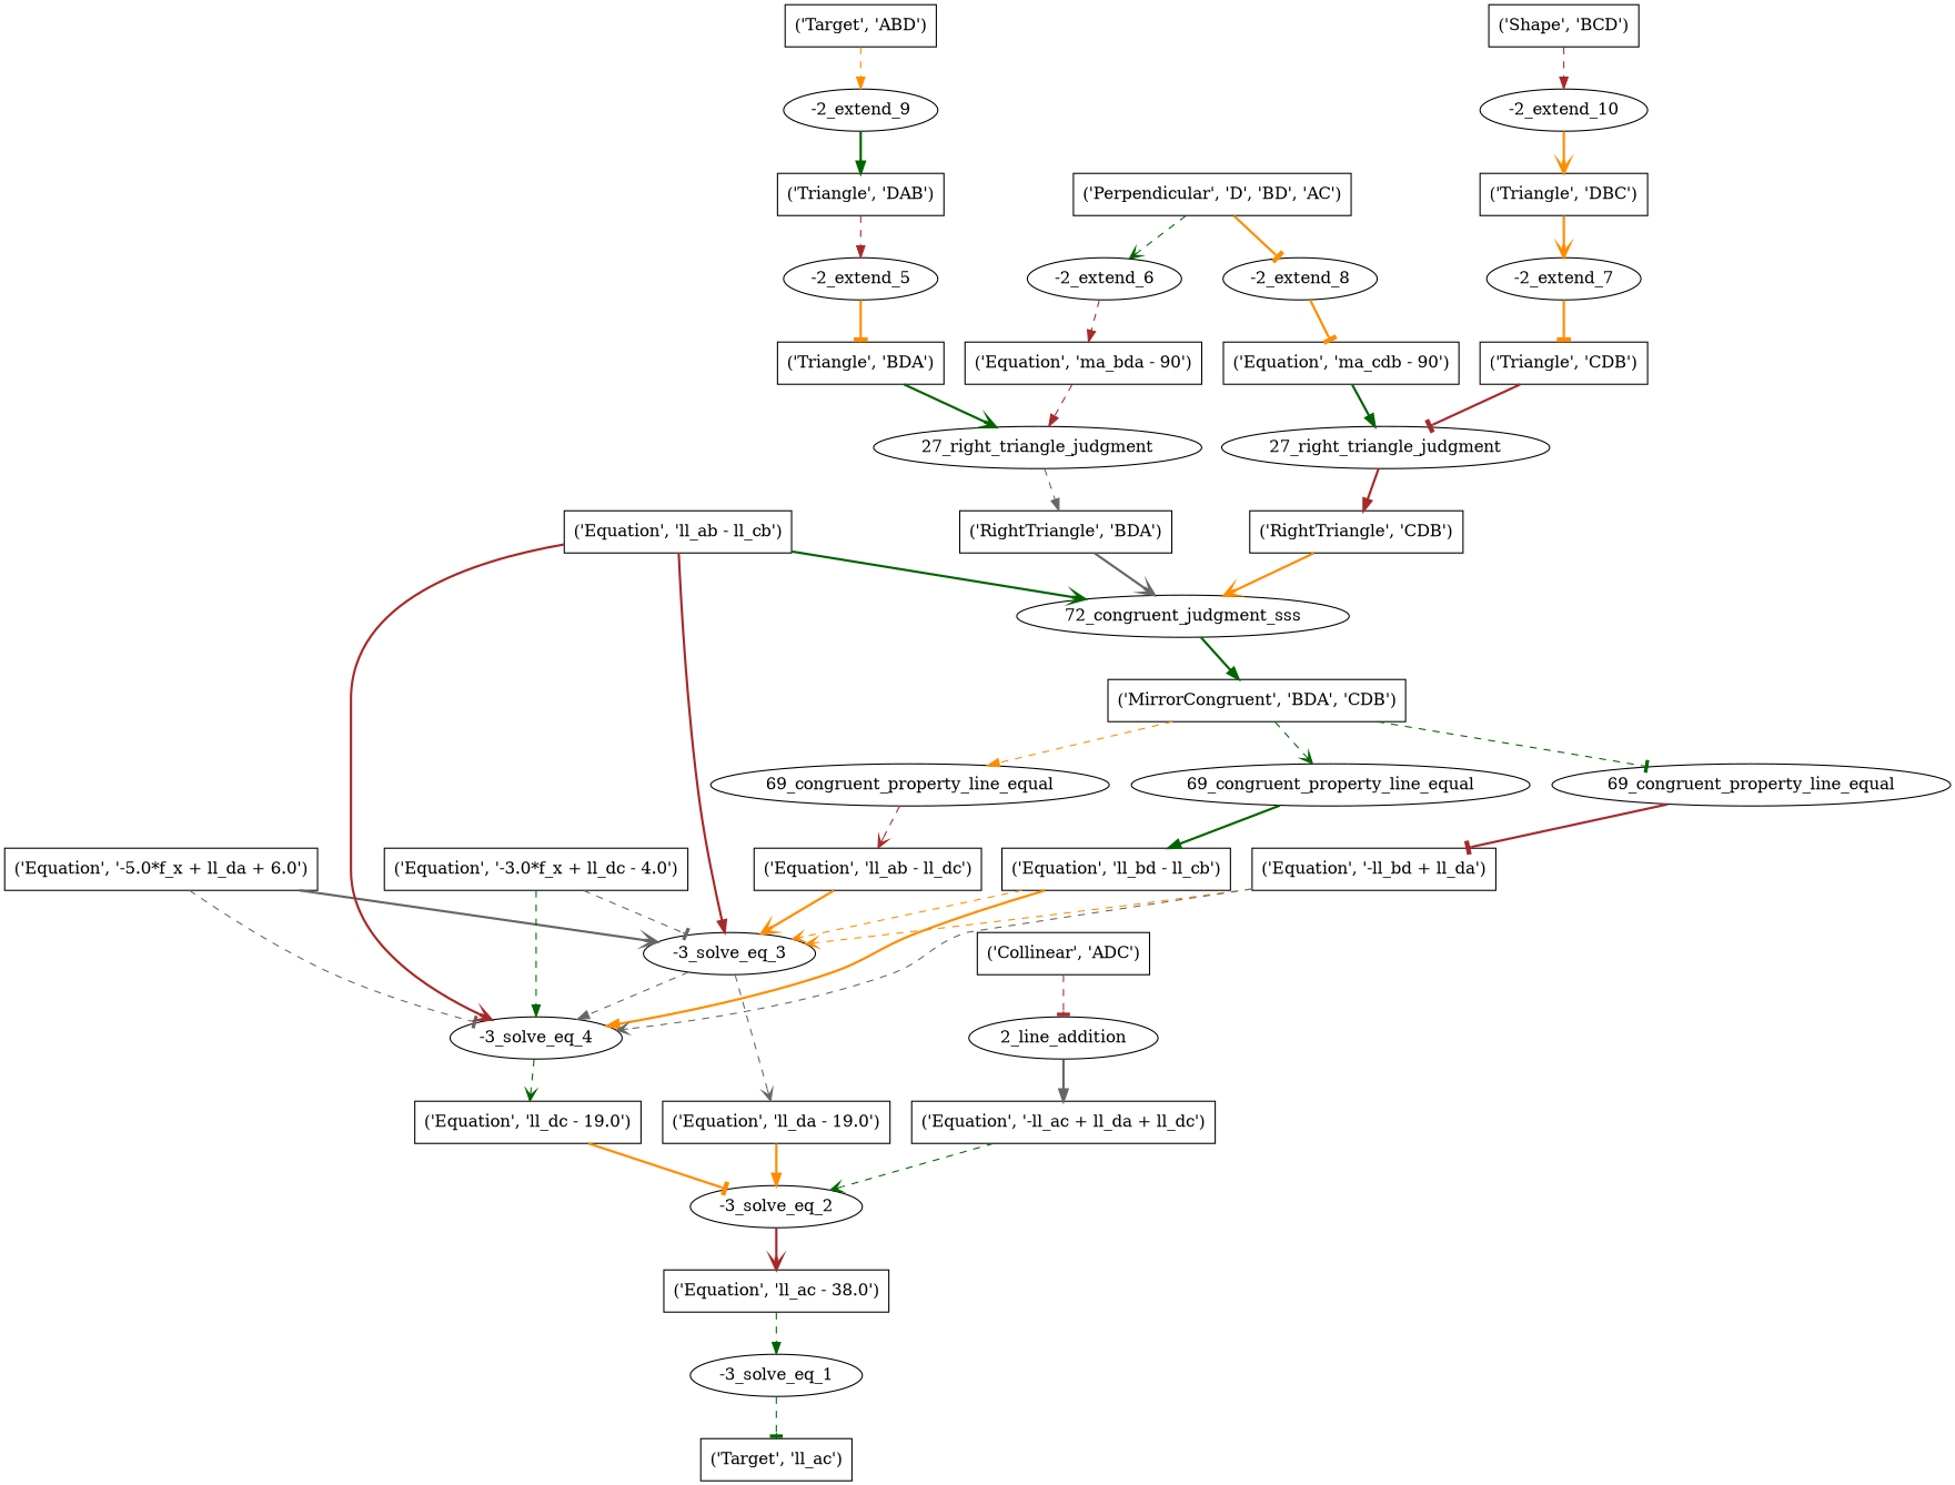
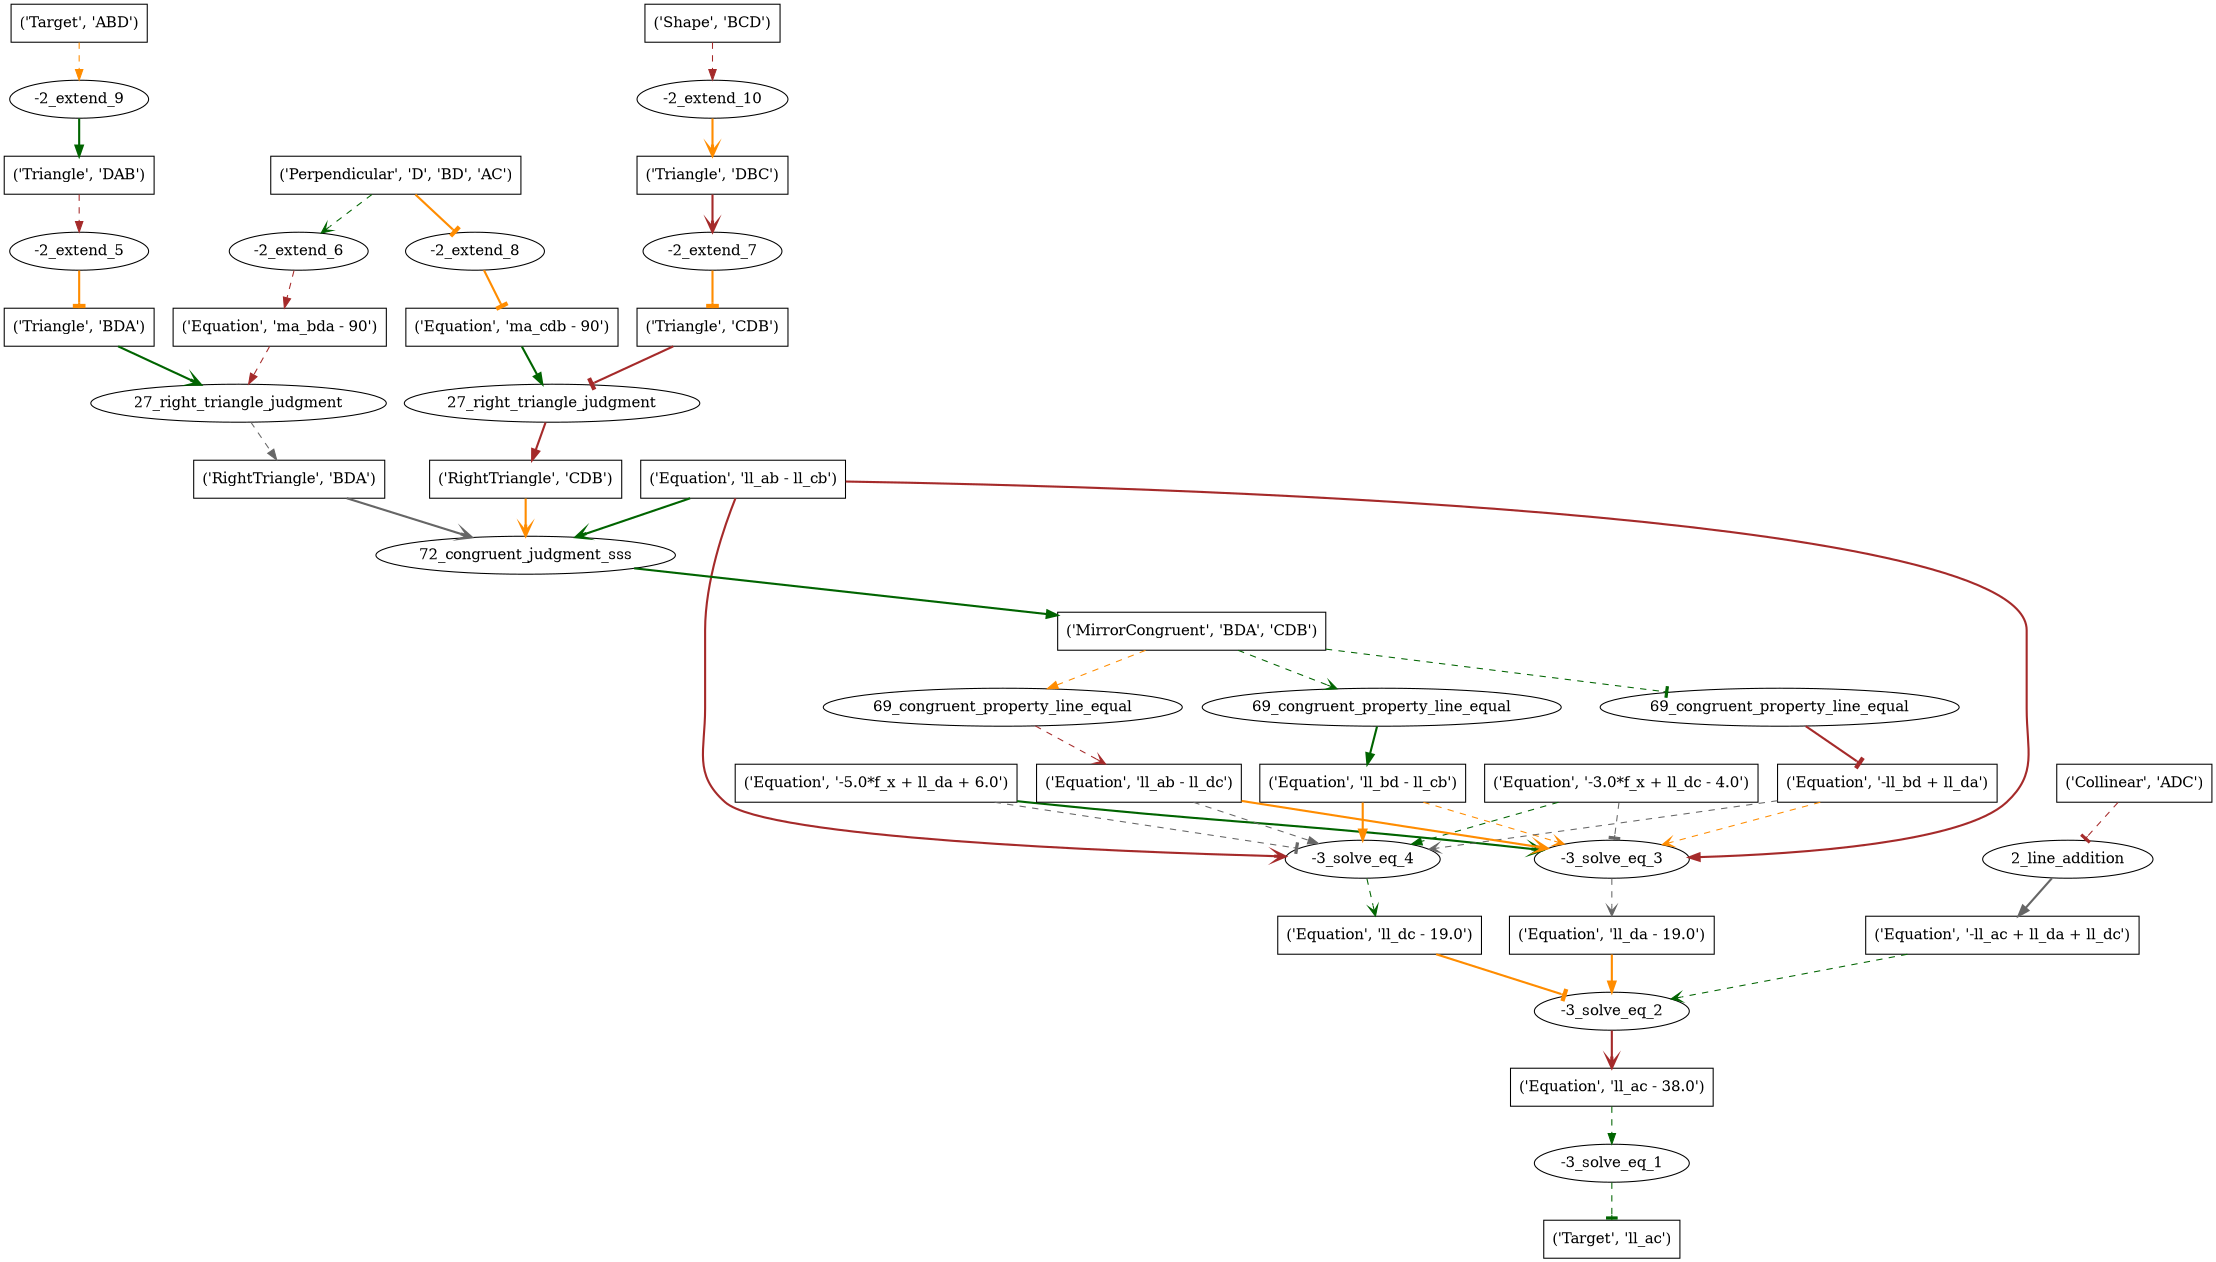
  digraph {
    node [shape=box]
    edge [arrowhead=normal color=darkgreen style=bold]
    n1 [label="('Target', 'll_ac')"]
    n2 [label="-3_solve_eq_1" shape=""]
    n3 [label="('Equation', 'll_ac - 38.0')"]
    n4 [label="-3_solve_eq_2" shape=""]
    n5 [label="('Equation', 'll_da - 19.0')"]
    n6 [label="('Equation', 'll_dc - 19.0')"]
    n7 [label="('Equation', '-ll_ac + ll_da + ll_dc')"]
    n8 [label="-3_solve_eq_3" shape=""]
    n9 [label="('Equation', '-5.0*f_x + ll_da + 6.0')"]
    n10 [label="-3_solve_eq_4" shape=""]
    n11 [label="('Equation', '-3.0*f_x + ll_dc - 4.0')"]
    n12 [label="('Equation', 'll_ab - ll_cb')"]
    n13 [label="72_congruent_judgment_sss" shape=""]
    n14 [label="('MirrorCongruent', 'BDA', 'CDB')"]
    n15 [label="('Equation', 'll_bd - ll_cb')"]
    n16 [label="('Equation', '-ll_bd + ll_da')"]
    n17 [label="('Equation', 'll_ab - ll_dc')"]
    n18 [label="2_line_addition" shape=""]
    n19 [label="('Collinear', 'ADC')"]
    n20 [label="69_congruent_property_line_equal" shape=""]
    n21 [label="69_congruent_property_line_equal" shape=""]
    n22 [label="69_congruent_property_line_equal" shape=""]
    n23 [label="('RightTriangle', 'BDA')"]
    n24 [label="('RightTriangle', 'CDB')"]
    n25 [label="27_right_triangle_judgment" shape=""]
    n26 [label="('Triangle', 'BDA')"]
    n27 [label="('Equation', 'ma_bda - 90')"]
    n28 [label="27_right_triangle_judgment" shape=""]
    n29 [label="('Triangle', 'CDB')"]
    n30 [label="('Equation', 'ma_cdb - 90')"]
    n31 [label="-2_extend_5" shape=""]
    n32 [label="('Triangle', 'DAB')"]
    n33 [label="-2_extend_6" shape=""]
    n34 [label="('Perpendicular', 'D', 'BD', 'AC')"]
    n35 [label="-2_extend_8" shape=""]
    n36 [label="-2_extend_7" shape=""]
    n37 [label="('Triangle', 'DBC')"]
    n38 [label="-2_extend_9" shape=""]
    n39 [label="('Target', 'ABD')"]
    n40 [label="-2_extend_10" shape=""]
    n41 [label="('Shape', 'BCD')"]
    n2 -> n1 [arrowhead=tee style=dashed]
    n3 -> n2 [style=dashed]
    n4 -> n3 [arrowhead=vee color=brown]
    n5 -> n4 [color=darkorange]
    n6 -> n4 [arrowhead=tee color=darkorange]
    n7 -> n4 [arrowhead=vee style=dashed]
    n8 -> n5 [arrowhead=vee color=gray40 style=dashed]
-   n9 -> n8 [arrowhead=vee color=gray40]
+   n9 -> n8 [arrowhead=vee]
    n9 -> n10 [arrowhead=tee color=gray40 style=dashed]
    n10 -> n6 [arrowhead=vee style=dashed]
    n11 -> n8 [arrowhead=tee color=gray40 style=dashed]
    n11 -> n10 [style=dashed]
    n12 -> n8 [color=brown]
    n12 -> n10 [arrowhead=vee color=brown]
    n12 -> n13 [arrowhead=vee]
    n13 -> n14
    n14 -> n20 [arrowhead=vee style=dashed]
    n14 -> n21 [arrowhead=tee style=dashed]
    n14 -> n22 [color=darkorange style=dashed]
    n15 -> n8 [arrowhead=vee color=darkorange style=dashed]
    n15 -> n10 [color=darkorange]
    n16 -> n8 [arrowhead=vee color=darkorange style=dashed]
    n16 -> n10 [arrowhead=vee color=gray40 style=dashed]
    n17 -> n8 [arrowhead=vee color=darkorange]
-   n8 -> n10 [color=gray40 style=dashed]
+   n17 -> n10 [color=gray40 style=dashed]
    n18 -> n7 [color=gray40]
    n19 -> n18 [arrowhead=tee color=brown style=dashed]
    n20 -> n15
    n21 -> n16 [arrowhead=tee color=brown]
    n22 -> n17 [arrowhead=vee color=brown style=dashed]
    n23 -> n13 [arrowhead=vee color=gray40]
    n24 -> n13 [arrowhead=vee color=darkorange]
    n25 -> n23 [color=gray40 style=dashed]
    n26 -> n25 [arrowhead=vee]
    n27 -> n25 [color=brown style=dashed]
    n28 -> n24 [color=brown]
    n29 -> n28 [arrowhead=tee color=brown]
    n30 -> n28
    n31 -> n26 [arrowhead=tee color=darkorange]
    n32 -> n31 [color=brown style=dashed]
    n33 -> n27 [color=brown style=dashed]
    n34 -> n33 [arrowhead=vee style=dashed]
    n34 -> n35 [arrowhead=tee color=darkorange]
    n35 -> n30 [arrowhead=tee color=darkorange]
    n36 -> n29 [arrowhead=tee color=darkorange]
-   n37 -> n36 [arrowhead=vee color=darkorange]
+   n37 -> n36 [arrowhead=vee color=brown]
    n38 -> n32
    n39 -> n38 [color=darkorange style=dashed]
    n40 -> n37 [arrowhead=vee color=darkorange]
    n41 -> n40 [color=brown style=dashed]
  }
